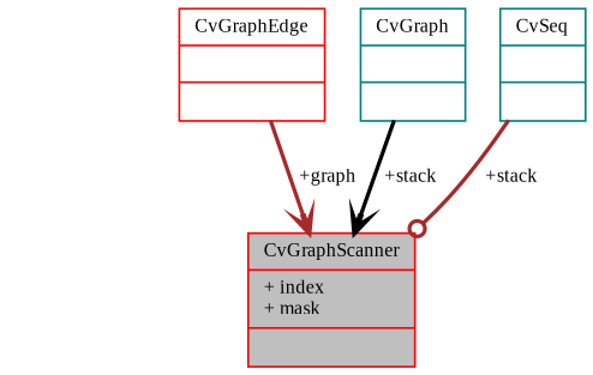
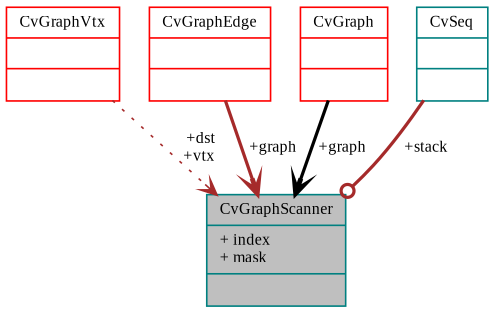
  digraph {
    fontname="Liberation Serif"
    node [color=red fillcolor=white fontname="Liberation Serif" fontsize=10 shape=record style=filled]
    edge [arrowhead=vee color=brown fontname="Liberation Serif" fontsize=10 labelfontname=Helvetica labelfontsize=10 style=bold]
-   n1 [fillcolor=grey75 fontcolor=black height=0.2 label="{CvGraphScanner\n|+ index\l+ mask\l|}" width=0.4]
+   n1 [color=teal fillcolor=grey75 fontcolor=black height=0.2 label="{CvGraphScanner\n|+ index\l+ mask\l|}" width=0.4]
+   n2 [height=0.2 label="{CvGraphVtx\n||}" width=0.4]
    n3 [height=0.2 label="{CvGraphEdge\n||}" width=0.4]
-   n4 [color=teal height=0.2 label="{CvGraph\n||}" width=0.4]
+   n4 [height=0.2 label="{CvGraph\n||}" width=0.4]
    n5 [color=teal height=0.2 label="{CvSeq\n||}" width=0.4]
+   n2 -> n1 [label=" +dst\n+vtx" style=dotted]
    n3 -> n1 [label=" +graph"]
-   n4 -> n1 [color=black label=" +stack"]
+   n4 -> n1 [color=black label=" +graph"]
    n5 -> n1 [arrowhead=odot label=" +stack"]
  }
